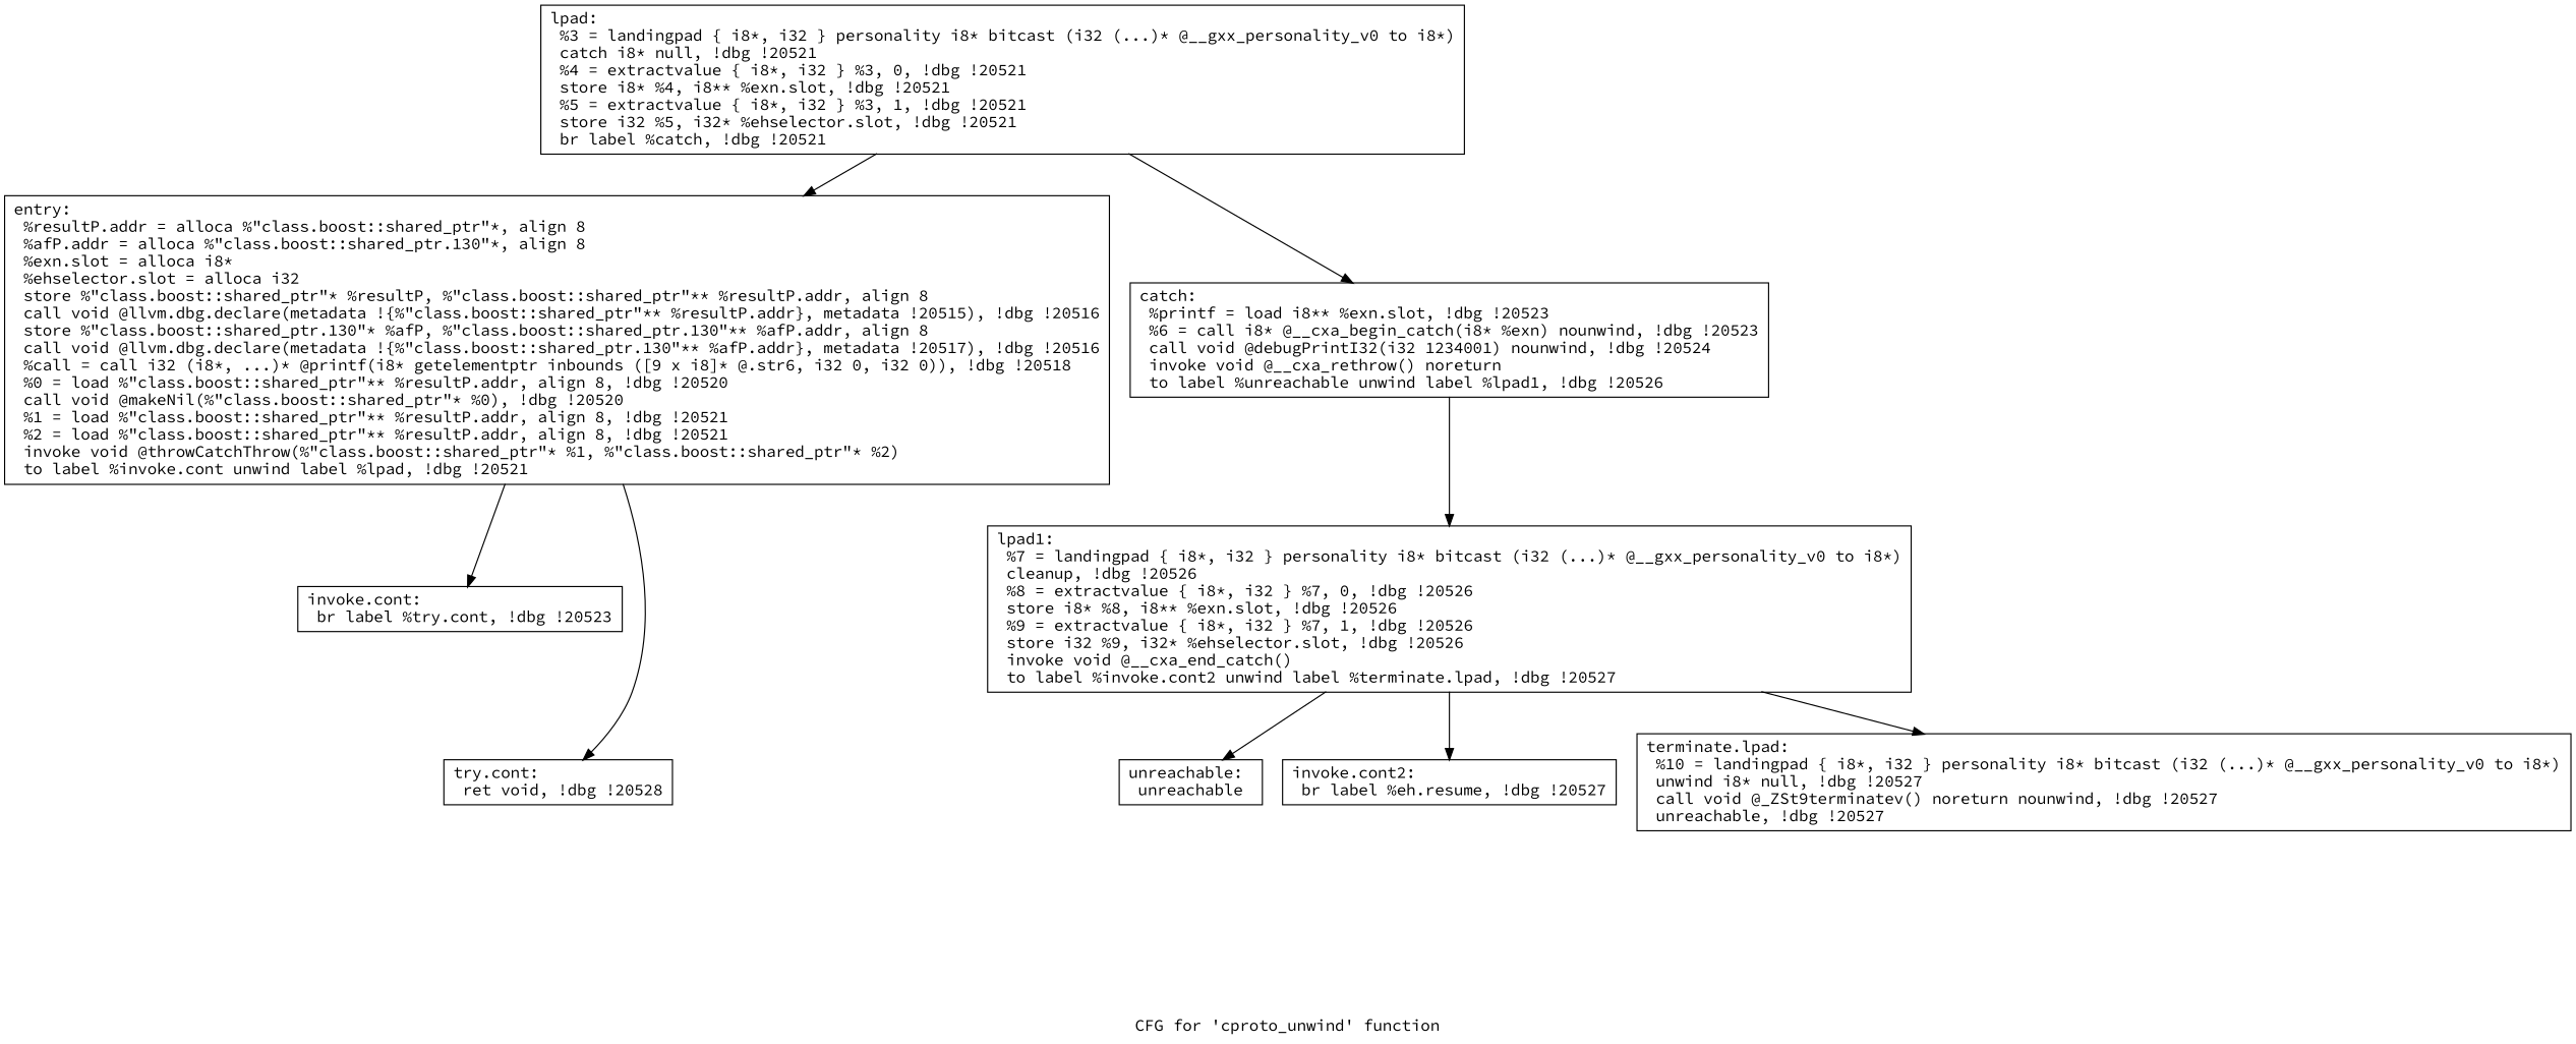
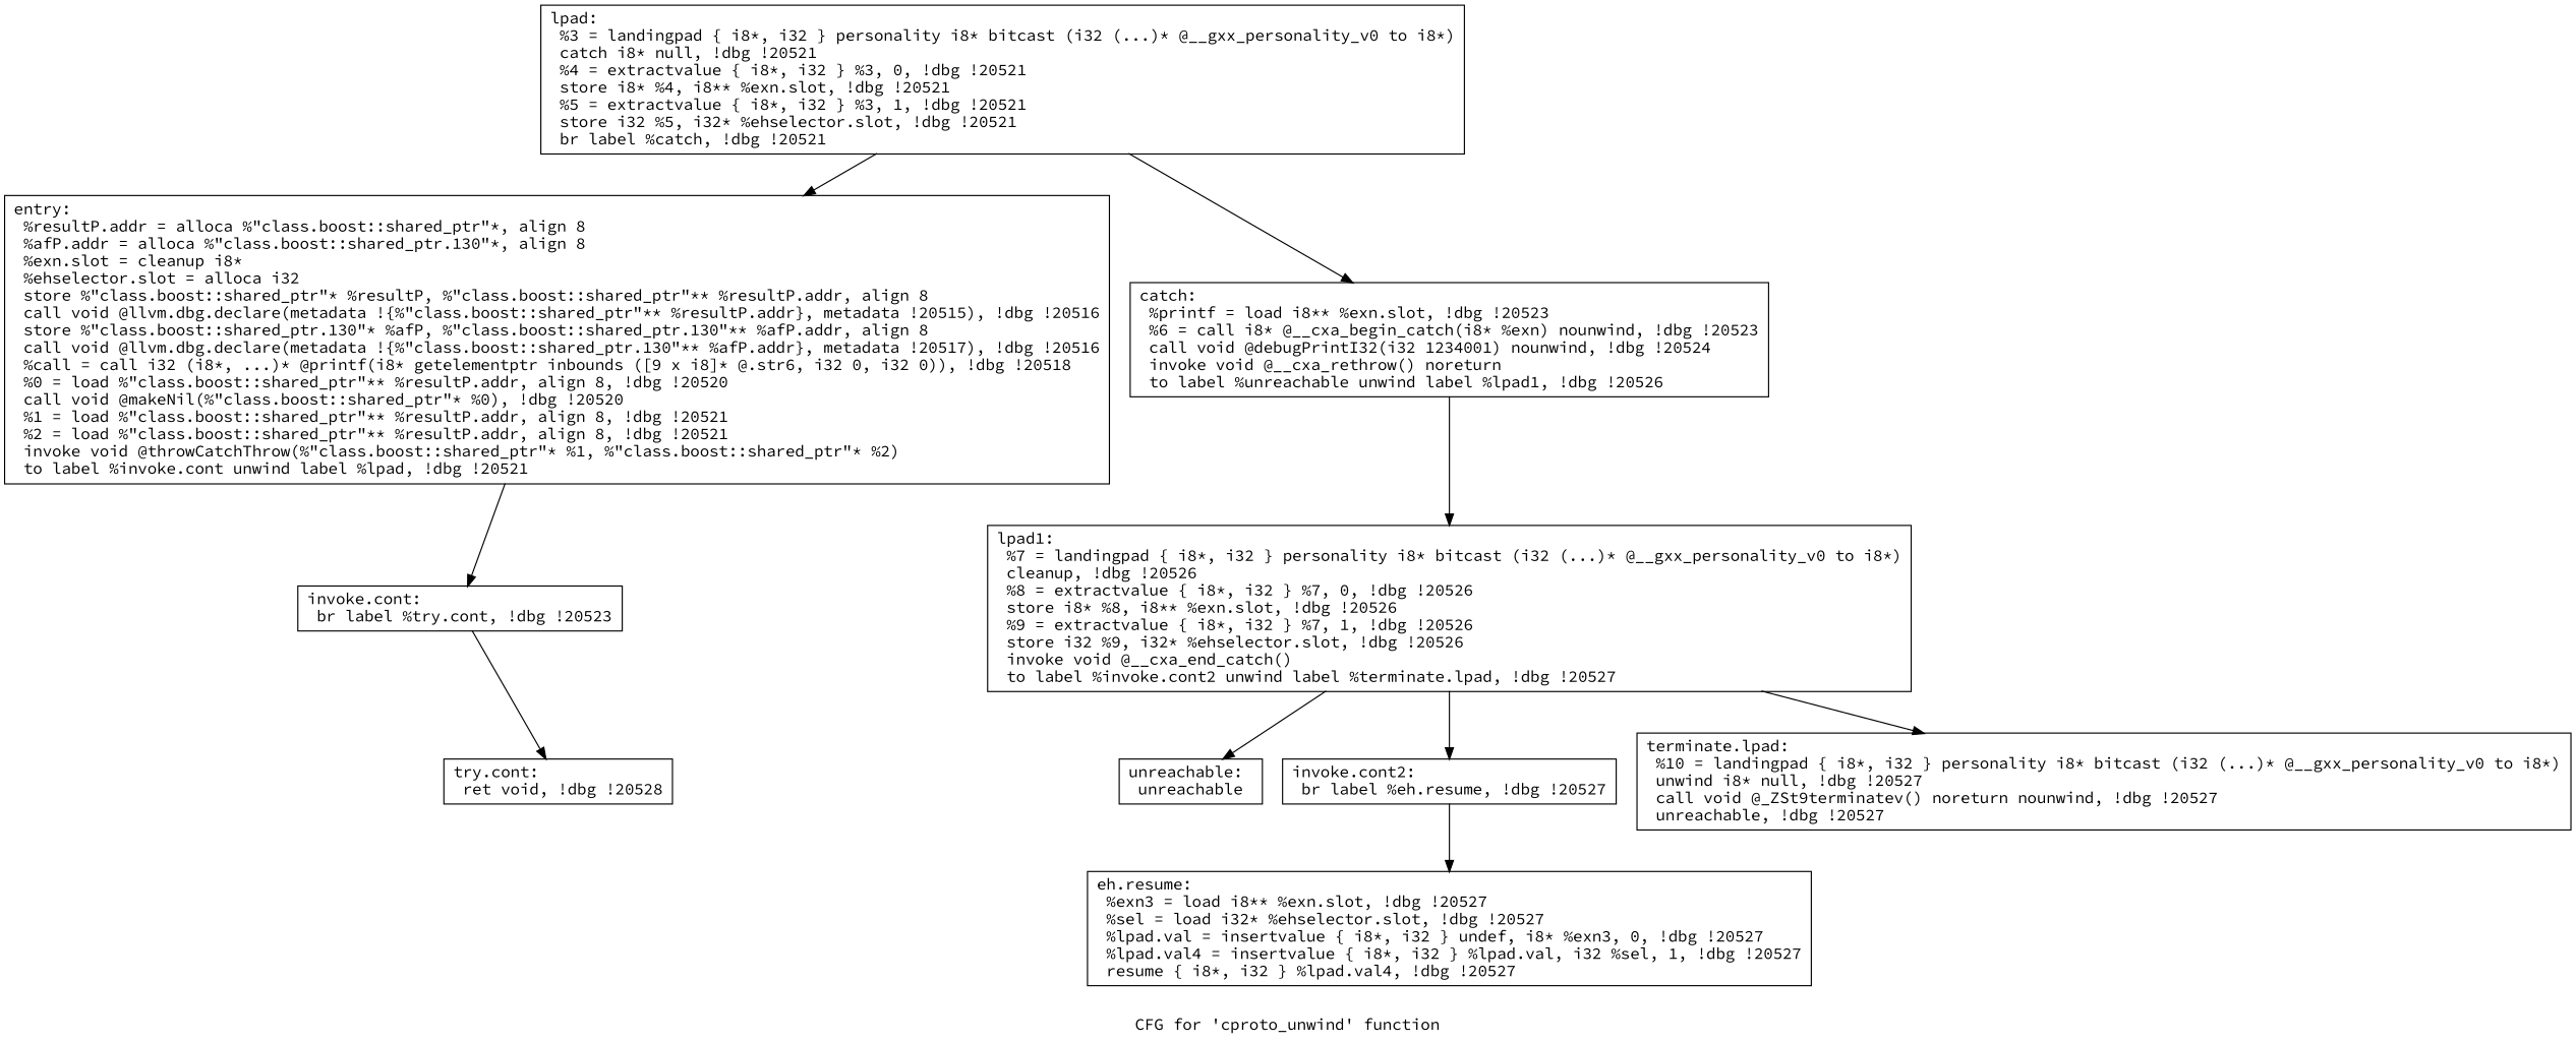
  digraph {
    fontname="Source Code Pro"
    label="CFG for 'cproto_unwind' function"
    node [fontname="Source Code Pro" shape=record]
    edge [fontname="Source Code Pro"]
-   n1 [label="{entry:\l  %resultP.addr = alloca %\"class.boost::shared_ptr\"*, align 8\l  %afP.addr = alloca %\"class.boost::shared_ptr.130\"*, align 8\l  %exn.slot = alloca i8*\l  %ehselector.slot = alloca i32\l  store %\"class.boost::shared_ptr\"* %resultP, %\"class.boost::shared_ptr\"** %resultP.addr, align 8\l  call void @llvm.dbg.declare(metadata !\{%\"class.boost::shared_ptr\"** %resultP.addr\}, metadata !20515), !dbg !20516\l  store %\"class.boost::shared_ptr.130\"* %afP, %\"class.boost::shared_ptr.130\"** %afP.addr, align 8\l  call void @llvm.dbg.declare(metadata !\{%\"class.boost::shared_ptr.130\"** %afP.addr\}, metadata !20517), !dbg !20516\l  %call = call i32 (i8*, ...)* @printf(i8* getelementptr inbounds ([9 x i8]* @.str6, i32 0, i32 0)), !dbg !20518\l  %0 = load %\"class.boost::shared_ptr\"** %resultP.addr, align 8, !dbg !20520\l  call void @makeNil(%\"class.boost::shared_ptr\"* %0), !dbg !20520\l  %1 = load %\"class.boost::shared_ptr\"** %resultP.addr, align 8, !dbg !20521\l  %2 = load %\"class.boost::shared_ptr\"** %resultP.addr, align 8, !dbg !20521\l  invoke void @throwCatchThrow(%\"class.boost::shared_ptr\"* %1, %\"class.boost::shared_ptr\"* %2)\l          to label %invoke.cont unwind label %lpad, !dbg !20521\l}"]
+   n1 [label="{entry:\l  %resultP.addr = alloca %\"class.boost::shared_ptr\"*, align 8\l  %afP.addr = alloca %\"class.boost::shared_ptr.130\"*, align 8\l  %exn.slot = cleanup i8*\l  %ehselector.slot = alloca i32\l  store %\"class.boost::shared_ptr\"* %resultP, %\"class.boost::shared_ptr\"** %resultP.addr, align 8\l  call void @llvm.dbg.declare(metadata !\{%\"class.boost::shared_ptr\"** %resultP.addr\}, metadata !20515), !dbg !20516\l  store %\"class.boost::shared_ptr.130\"* %afP, %\"class.boost::shared_ptr.130\"** %afP.addr, align 8\l  call void @llvm.dbg.declare(metadata !\{%\"class.boost::shared_ptr.130\"** %afP.addr\}, metadata !20517), !dbg !20516\l  %call = call i32 (i8*, ...)* @printf(i8* getelementptr inbounds ([9 x i8]* @.str6, i32 0, i32 0)), !dbg !20518\l  %0 = load %\"class.boost::shared_ptr\"** %resultP.addr, align 8, !dbg !20520\l  call void @makeNil(%\"class.boost::shared_ptr\"* %0), !dbg !20520\l  %1 = load %\"class.boost::shared_ptr\"** %resultP.addr, align 8, !dbg !20521\l  %2 = load %\"class.boost::shared_ptr\"** %resultP.addr, align 8, !dbg !20521\l  invoke void @throwCatchThrow(%\"class.boost::shared_ptr\"* %1, %\"class.boost::shared_ptr\"* %2)\l          to label %invoke.cont unwind label %lpad, !dbg !20521\l}"]
    n2 [label="{invoke.cont:                                      \l  br label %try.cont, !dbg !20523\l}"]
    n3 [label="{try.cont:                                         \l  ret void, !dbg !20528\l}"]
    n4 [label="{lpad:                                             \l  %3 = landingpad \{ i8*, i32 \} personality i8* bitcast (i32 (...)* @__gxx_personality_v0 to i8*)\l          catch i8* null, !dbg !20521\l  %4 = extractvalue \{ i8*, i32 \} %3, 0, !dbg !20521\l  store i8* %4, i8** %exn.slot, !dbg !20521\l  %5 = extractvalue \{ i8*, i32 \} %3, 1, !dbg !20521\l  store i32 %5, i32* %ehselector.slot, !dbg !20521\l  br label %catch, !dbg !20521\l}"]
    n5 [label="{catch:                                            \l  %printf = load i8** %exn.slot, !dbg !20523\l  %6 = call i8* @__cxa_begin_catch(i8* %exn) nounwind, !dbg !20523\l  call void @debugPrintI32(i32 1234001) nounwind, !dbg !20524\l  invoke void @__cxa_rethrow() noreturn\l          to label %unreachable unwind label %lpad1, !dbg !20526\l}"]
    n6 [label="{lpad1:                                            \l  %7 = landingpad \{ i8*, i32 \} personality i8* bitcast (i32 (...)* @__gxx_personality_v0 to i8*)\l          cleanup, !dbg !20526\l  %8 = extractvalue \{ i8*, i32 \} %7, 0, !dbg !20526\l  store i8* %8, i8** %exn.slot, !dbg !20526\l  %9 = extractvalue \{ i8*, i32 \} %7, 1, !dbg !20526\l  store i32 %9, i32* %ehselector.slot, !dbg !20526\l  invoke void @__cxa_end_catch()\l          to label %invoke.cont2 unwind label %terminate.lpad, !dbg !20527\l}"]
    n7 [label="{unreachable:                                      \l  unreachable\l}"]
    n8 [label="{invoke.cont2:                                     \l  br label %eh.resume, !dbg !20527\l}"]
    n9 [label="{terminate.lpad:                                   \l  %10 = landingpad \{ i8*, i32 \} personality i8* bitcast (i32 (...)* @__gxx_personality_v0 to i8*)\l          unwind i8* null, !dbg !20527\l  call void @_ZSt9terminatev() noreturn nounwind, !dbg !20527\l  unreachable, !dbg !20527\l}"]
+   n10 [label="{eh.resume:                                        \l  %exn3 = load i8** %exn.slot, !dbg !20527\l  %sel = load i32* %ehselector.slot, !dbg !20527\l  %lpad.val = insertvalue \{ i8*, i32 \} undef, i8* %exn3, 0, !dbg !20527\l  %lpad.val4 = insertvalue \{ i8*, i32 \} %lpad.val, i32 %sel, 1, !dbg !20527\l  resume \{ i8*, i32 \} %lpad.val4, !dbg !20527\l}"]
    n1 -> n2
-   n1 -> n3
+   n2 -> n3
    n4 -> n1
    n4 -> n5
    n5 -> n6
    n6 -> n7
    n6 -> n8
    n6 -> n9
+   n8 -> n10
  }
